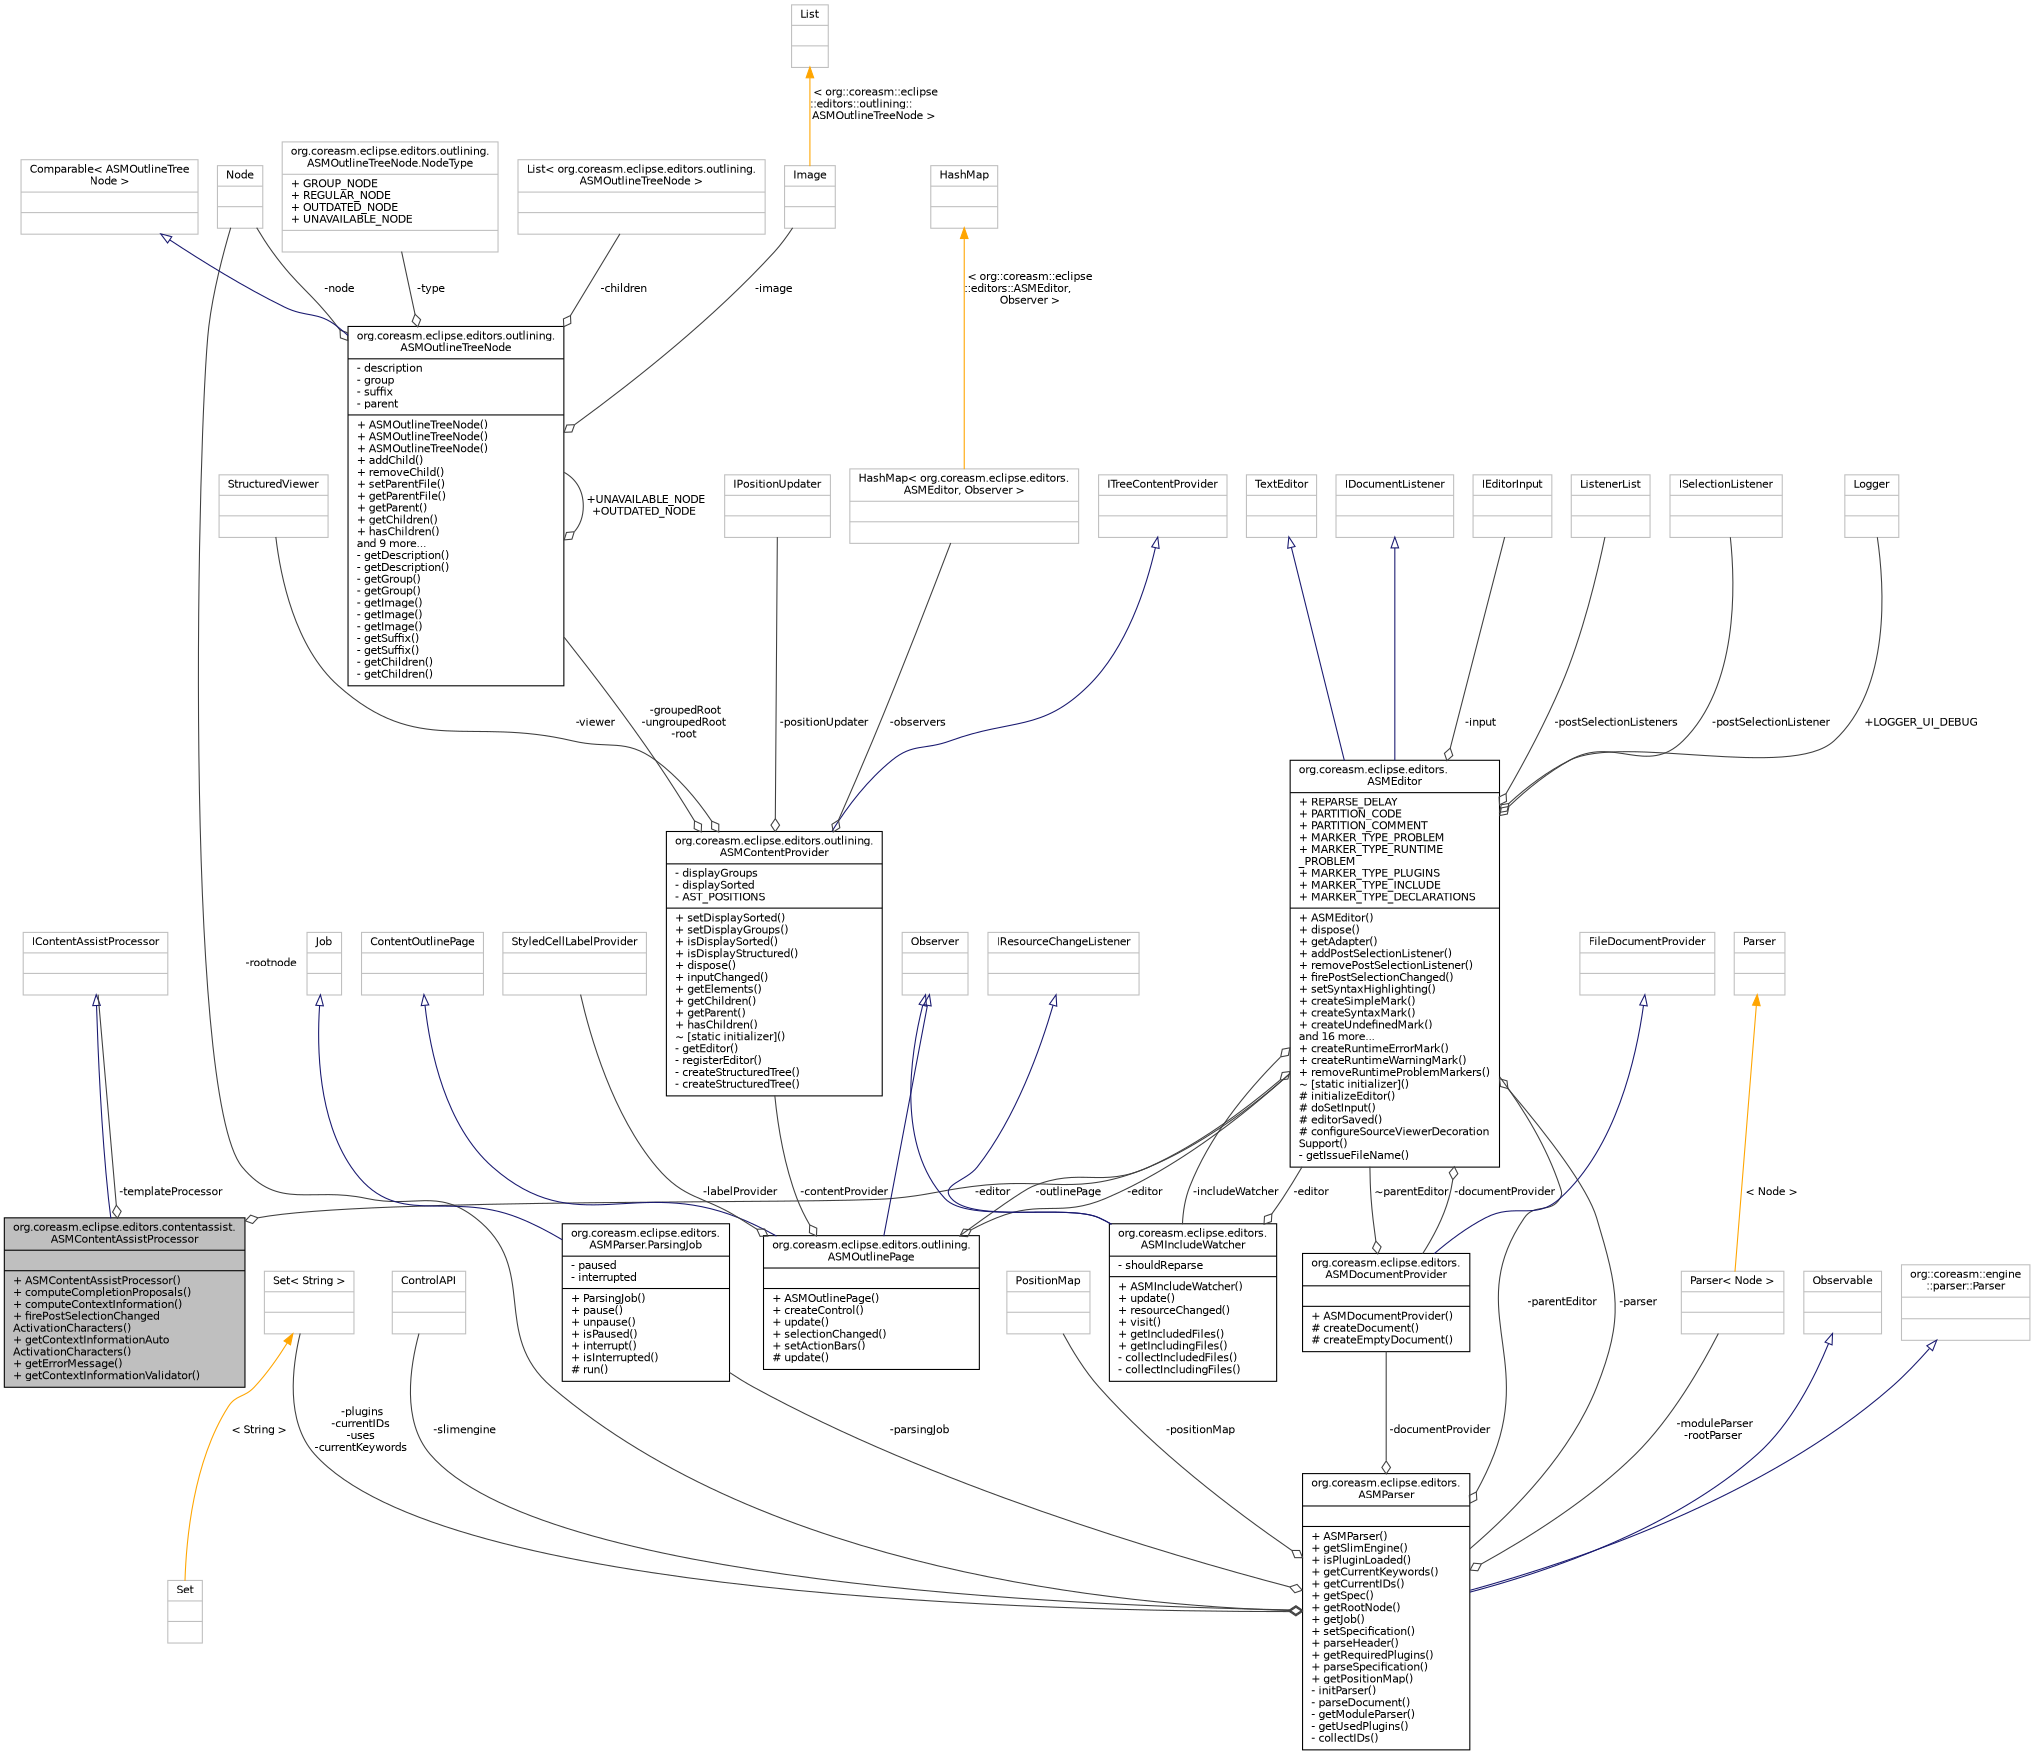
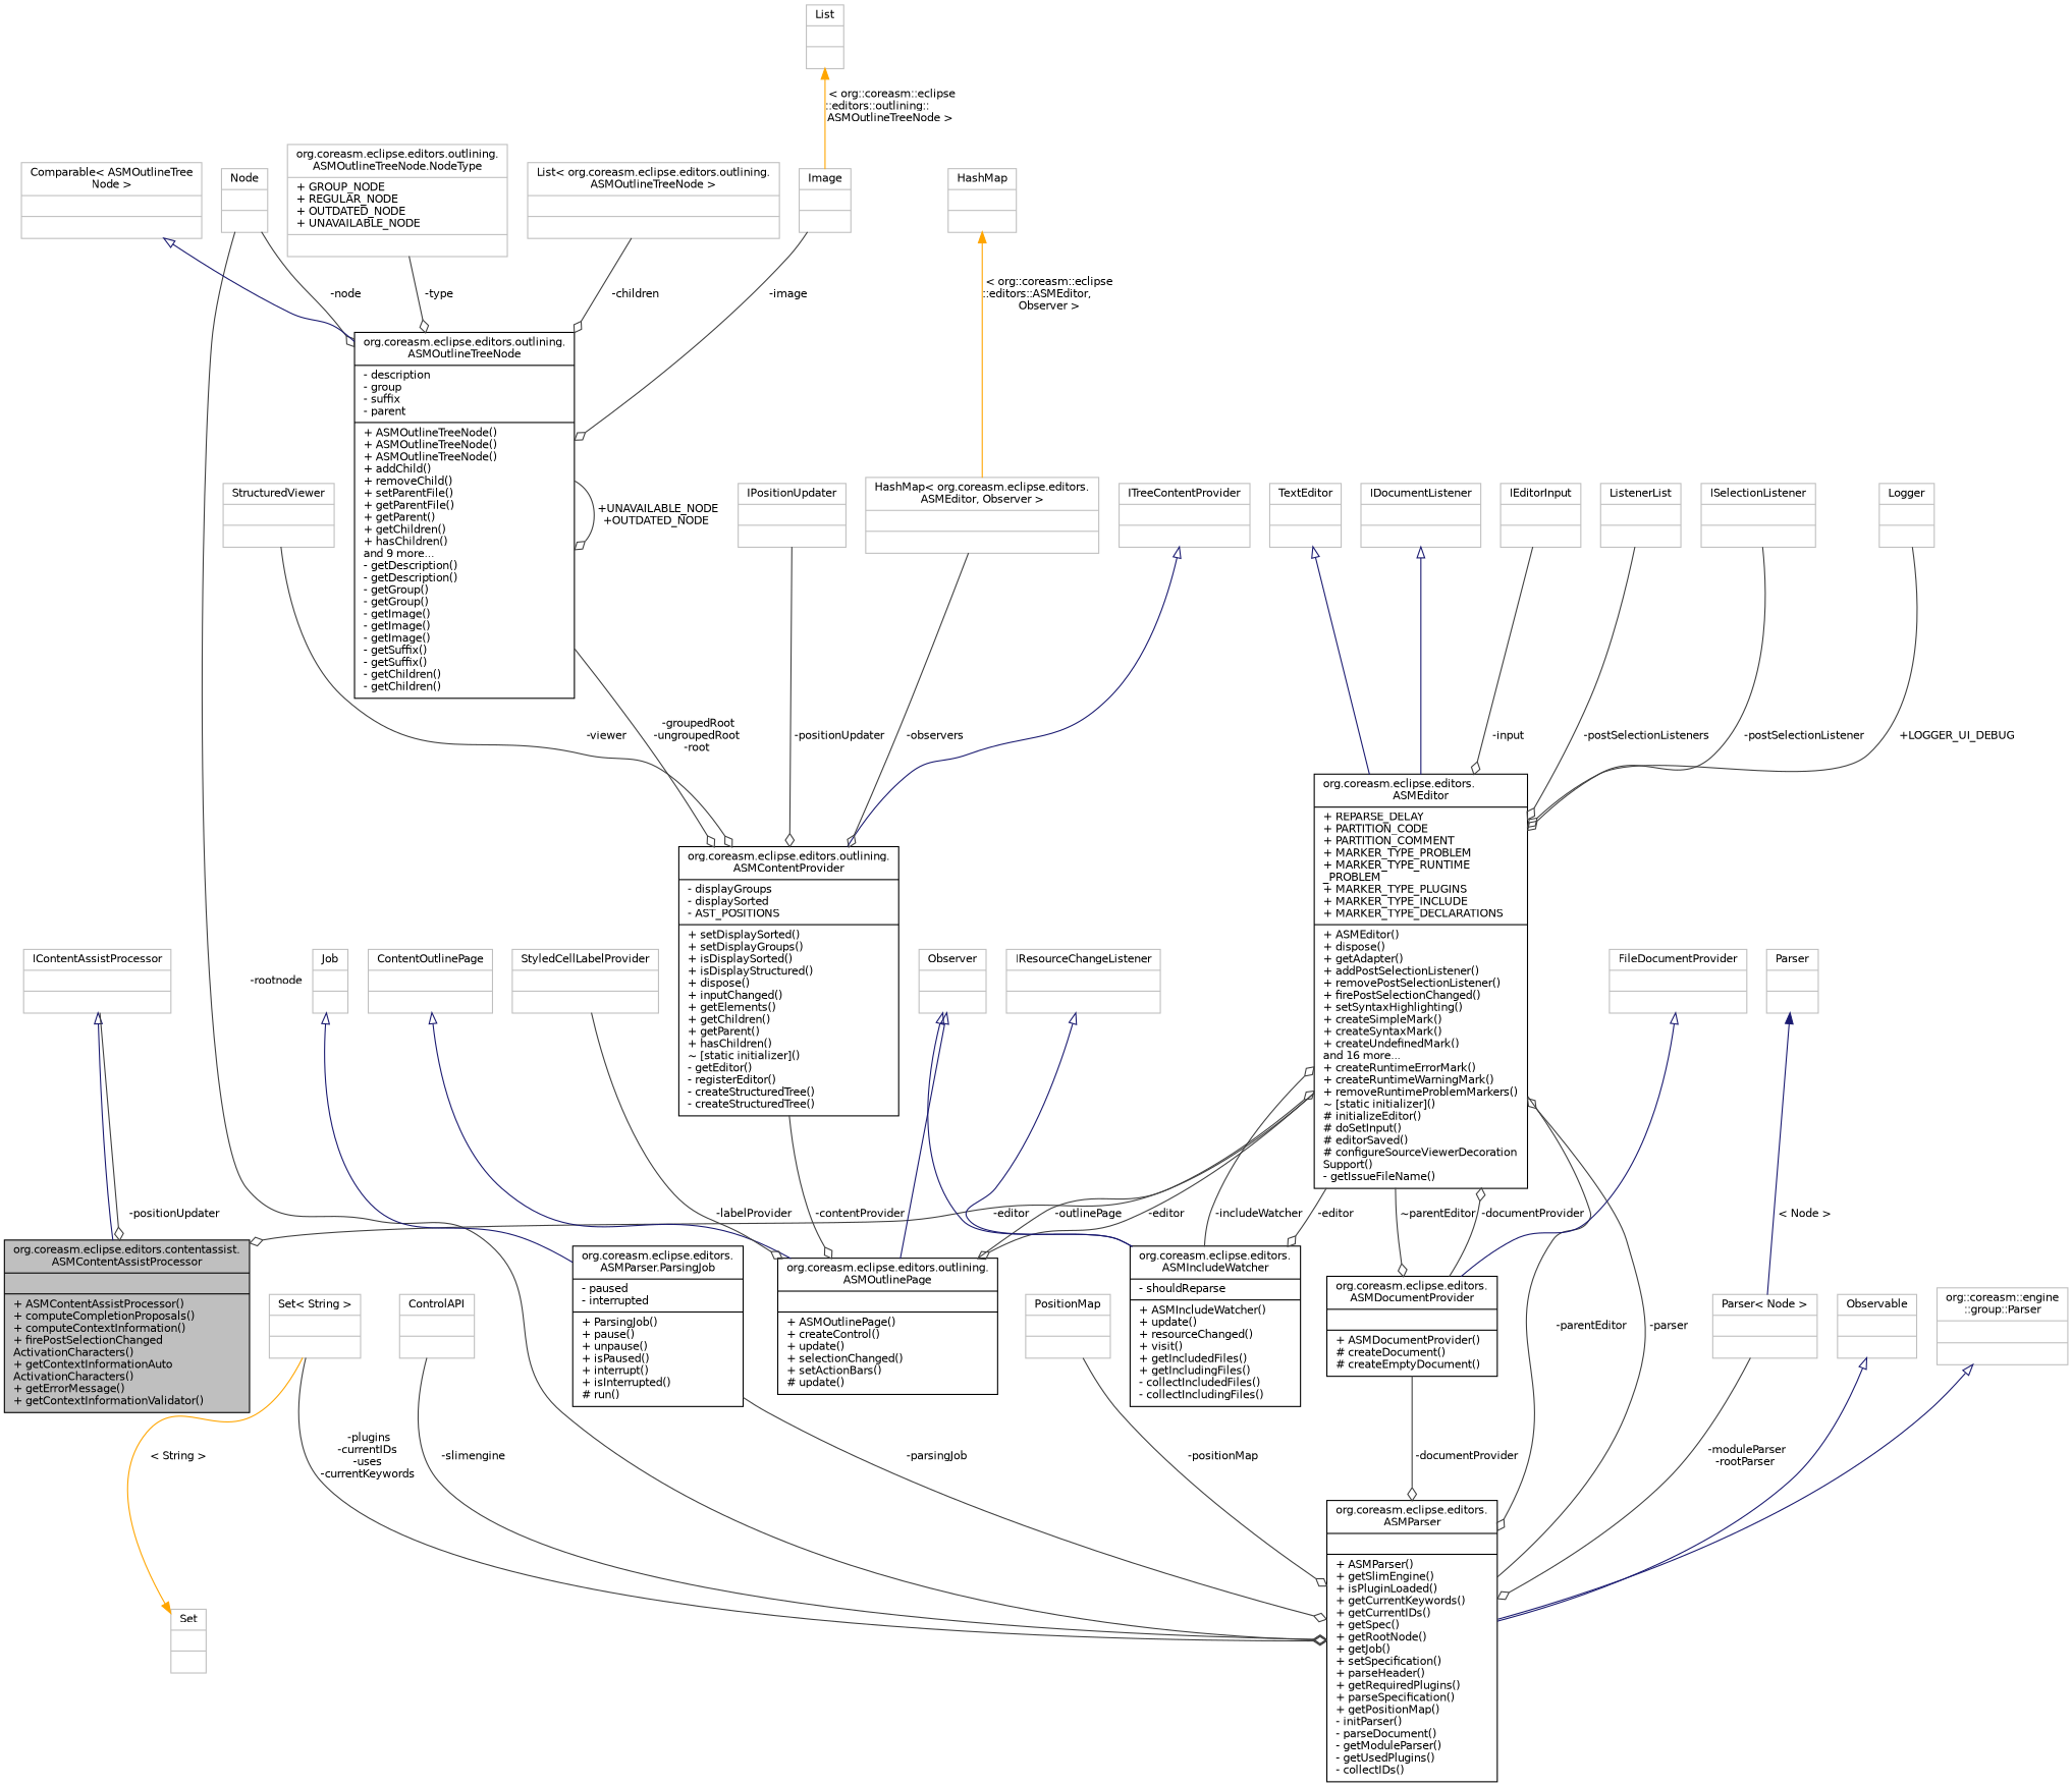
  digraph {
    node [color=grey75 fontname=Helvetica fontsize=10 shape=record]
    edge [color=grey25 fontname=Helvetica fontsize=10 labelfontname=Helvetica labelfontsize=10 style=solid arrowhead=odiamond]
    n1 [color=black fillcolor=grey75 fontcolor=black height=0.2 label="{org.coreasm.eclipse.editors.contentassist.\lASMContentAssistProcessor\n||+ ASMContentAssistProcessor()\l+ computeCompletionProposals()\l+ computeContextInformation()\l+ firePostSelectionChanged\lActivationCharacters()\l+ getContextInformationAuto\lActivationCharacters()\l+ getErrorMessage()\l+ getContextInformationValidator()\l}" style=filled width=0.4]
    n2 [height=0.2 label="{IContentAssistProcessor\n||}" width=0.4]
    n3 [color=black height=0.2 label="{org.coreasm.eclipse.editors.\lASMEditor\n|+ REPARSE_DELAY\l+ PARTITION_CODE\l+ PARTITION_COMMENT\l+ MARKER_TYPE_PROBLEM\l+ MARKER_TYPE_RUNTIME\l_PROBLEM\l+ MARKER_TYPE_PLUGINS\l+ MARKER_TYPE_INCLUDE\l+ MARKER_TYPE_DECLARATIONS\l|+ ASMEditor()\l+ dispose()\l+ getAdapter()\l+ addPostSelectionListener()\l+ removePostSelectionListener()\l+ firePostSelectionChanged()\l+ setSyntaxHighlighting()\l+ createSimpleMark()\l+ createSyntaxMark()\l+ createUndefinedMark()\land 16 more...\l+ createRuntimeErrorMark()\l+ createRuntimeWarningMark()\l+ removeRuntimeProblemMarkers()\l~ [static initializer]()\l# initializeEditor()\l# doSetInput()\l# editorSaved()\l# configureSourceViewerDecoration\lSupport()\l- getIssueFileName()\l}" width=0.4]
    n4 [color=black height=0.2 label="{org.coreasm.eclipse.editors.\lASMDocumentProvider\n||+ ASMDocumentProvider()\l# createDocument()\l# createEmptyDocument()\l}" width=0.4]
    n5 [color=black height=0.2 label="{org.coreasm.eclipse.editors.\lASMIncludeWatcher\n|- shouldReparse\l|+ ASMIncludeWatcher()\l+ update()\l+ resourceChanged()\l+ visit()\l+ getIncludedFiles()\l+ getIncludingFiles()\l- collectIncludedFiles()\l- collectIncludingFiles()\l}" width=0.4]
    n6 [color=black height=0.2 label="{org.coreasm.eclipse.editors.\lASMParser\n||+ ASMParser()\l+ getSlimEngine()\l+ isPluginLoaded()\l+ getCurrentKeywords()\l+ getCurrentIDs()\l+ getSpec()\l+ getRootNode()\l+ getJob()\l+ setSpecification()\l+ parseHeader()\l+ getRequiredPlugins()\l+ parseSpecification()\l+ getPositionMap()\l- initParser()\l- parseDocument()\l- getModuleParser()\l- getUsedPlugins()\l- collectIDs()\l}" width=0.4]
    n7 [color=black height=0.2 label="{org.coreasm.eclipse.editors.outlining.\lASMOutlinePage\n||+ ASMOutlinePage()\l+ createControl()\l+ update()\l+ selectionChanged()\l+ setActionBars()\l# update()\l}" width=0.4]
    n8 [height=0.2 label="{TextEditor\n||}" width=0.4]
    n9 [height=0.2 label="{IDocumentListener\n||}" width=0.4]
    n10 [height=0.2 label="{IEditorInput\n||}" width=0.4]
    n11 [height=0.2 label="{ListenerList\n||}" width=0.4]
    n12 [height=0.2 label="{ISelectionListener\n||}" width=0.4]
    n13 [height=0.2 label="{FileDocumentProvider\n||}" width=0.4]
    n14 [height=0.2 label="{Logger\n||}" width=0.4]
    n15 [height=0.2 label="{Observer\n||}" width=0.4]
    n16 [height=0.2 label="{IResourceChangeListener\n||}" width=0.4]
    n17 [height=0.2 label="{Observable\n||}" width=0.4]
-   n18 [height=0.2 label="{org::coreasm::engine\l::parser::Parser\n||}" width=0.4]
+   n18 [height=0.2 label="{org::coreasm::engine\l::group::Parser\n||}" width=0.4]
    n19 [height=0.2 label="{ControlAPI\n||}" width=0.4]
    n20 [height=0.2 label="{Node\n||}" width=0.4]
    n21 [color=black height=0.2 label="{org.coreasm.eclipse.editors.outlining.\lASMOutlineTreeNode\n|- description\l- group\l- suffix\l- parent\l|+ ASMOutlineTreeNode()\l+ ASMOutlineTreeNode()\l+ ASMOutlineTreeNode()\l+ addChild()\l+ removeChild()\l+ setParentFile()\l+ getParentFile()\l+ getParent()\l+ getChildren()\l+ hasChildren()\land 9 more...\l- getDescription()\l- getDescription()\l- getGroup()\l- getGroup()\l- getImage()\l- getImage()\l- getImage()\l- getSuffix()\l- getSuffix()\l- getChildren()\l- getChildren()\l}" width=0.4]
    n22 [color=black height=0.2 label="{org.coreasm.eclipse.editors.outlining.\lASMContentProvider\n|- displayGroups\l- displaySorted\l- AST_POSITIONS\l|+ setDisplaySorted()\l+ setDisplayGroups()\l+ isDisplaySorted()\l+ isDisplayStructured()\l+ dispose()\l+ inputChanged()\l+ getElements()\l+ getChildren()\l+ getParent()\l+ hasChildren()\l~ [static initializer]()\l- getEditor()\l- registerEditor()\l- createStructuredTree()\l- createStructuredTree()\l}" width=0.4]
    n23 [color=black height=0.2 label="{org.coreasm.eclipse.editors.\lASMParser.ParsingJob\n|- paused\l- interrupted\l|+ ParsingJob()\l+ pause()\l+ unpause()\l+ isPaused()\l+ interrupt()\l+ isInterrupted()\l# run()\l}" width=0.4]
    n24 [height=0.2 label="{Job\n||}" width=0.4]
    n25 [height=0.2 label="{Set\< String \>\n||}" width=0.4]
    n26 [height=0.2 label="{Set\n||}" width=0.4]
    n27 [height=0.2 label="{PositionMap\n||}" width=0.4]
    n28 [height=0.2 label="{Parser\< Node \>\n||}" width=0.4]
    n29 [height=0.2 label="{Parser\n||}" width=0.4]
    n30 [height=0.2 label="{ContentOutlinePage\n||}" width=0.4]
    n31 [height=0.2 label="{ITreeContentProvider\n||}" width=0.4]
    n32 [height=0.2 label="{StructuredViewer\n||}" width=0.4]
    n33 [height=0.2 label="{HashMap\< org.coreasm.eclipse.editors.\lASMEditor, Observer \>\n||}" width=0.4]
    n34 [height=0.2 label="{HashMap\n||}" width=0.4]
    n35 [height=0.2 label="{Comparable\< ASMOutlineTree\lNode \>\n||}" width=0.4]
    n36 [height=0.2 label="{org.coreasm.eclipse.editors.outlining.\lASMOutlineTreeNode.NodeType\n|+ GROUP_NODE\l+ REGULAR_NODE\l+ OUTDATED_NODE\l+ UNAVAILABLE_NODE\l|}" width=0.4]
    n37 [height=0.2 label="{List\< org.coreasm.eclipse.editors.outlining.\lASMOutlineTreeNode \>\n||}" width=0.4]
    n38 [height=0.2 label="{List\n||}" width=0.4]
    n39 [height=0.2 label="{Image\n||}" width=0.4]
    n40 [height=0.2 label="{IPositionUpdater\n||}" width=0.4]
    n41 [height=0.2 label="{StyledCellLabelProvider\n||}" width=0.4]
    n2 -> n1 [arrowtail=onormal color=midnightblue dir=back arrowhead=""]
-   n2 -> n1 [label=" -templateProcessor"]
+   n2 -> n1 [label=" -positionUpdater"]
    n3 -> n1 [label=" -editor"]
    n3 -> n4 [label=" ~parentEditor"]
    n3 -> n5 [label=" -editor"]
    n3 -> n6 [label=" -parentEditor"]
    n3 -> n7 [label=" -editor"]
    n4 -> n3 [label=" -documentProvider"]
    n4 -> n6 [label=" -documentProvider"]
    n5 -> n3 [label=" -includeWatcher"]
    n6 -> n3 [label=" -parser"]
    n7 -> n3 [label=" -outlinePage"]
    n8 -> n3 [arrowtail=onormal color=midnightblue dir=back arrowhead=""]
    n9 -> n3 [arrowtail=onormal color=midnightblue dir=back arrowhead=""]
    n10 -> n3 [label=" -input"]
    n11 -> n3 [label=" -postSelectionListeners"]
    n12 -> n3 [label=" -postSelectionListener"]
    n13 -> n4 [arrowtail=onormal color=midnightblue dir=back arrowhead=""]
    n14 -> n3 [label=" +LOGGER_UI_DEBUG"]
    n15 -> n5 [arrowtail=onormal color=midnightblue dir=back arrowhead=""]
    n15 -> n7 [arrowtail=onormal color=midnightblue dir=back arrowhead=""]
    n16 -> n5 [arrowtail=onormal color=midnightblue dir=back arrowhead=""]
    n17 -> n6 [arrowtail=onormal color=midnightblue dir=back arrowhead=""]
    n18 -> n6 [arrowtail=onormal color=midnightblue dir=back arrowhead=""]
    n19 -> n6 [label=" -slimengine"]
    n20 -> n6 [label=" -rootnode"]
    n20 -> n21 [label=" -node"]
    n21 -> n21 [label=" +UNAVAILABLE_NODE\n+OUTDATED_NODE"]
    n21 -> n22 [label=" -groupedRoot\n-ungroupedRoot\n-root"]
    n22 -> n7 [label=" -contentProvider"]
    n23 -> n6 [label=" -parsingJob"]
    n24 -> n23 [arrowtail=onormal color=midnightblue dir=back arrowhead=""]
    n25 -> n6 [label=" -plugins\n-currentIDs\n-uses\n-currentKeywords"]
-   n25 -> n26 [color=orange dir=back label=" \< String \>" arrowhead=""]
+   n26 -> n25 [color=orange dir=back label=" \< String \>" arrowhead=""]
    n27 -> n6 [label=" -positionMap"]
    n28 -> n6 [label=" -moduleParser\n-rootParser"]
-   n29 -> n28 [color=orange dir=back label=" \< Node \>" arrowhead=""]
+   n29 -> n28 [color=midnightblue dir=back label=" \< Node \>" arrowhead=""]
    n30 -> n7 [arrowtail=onormal color=midnightblue dir=back arrowhead=""]
    n31 -> n22 [arrowtail=onormal color=midnightblue dir=back arrowhead=""]
    n32 -> n22 [label=" -viewer"]
    n33 -> n22 [label=" -observers"]
    n34 -> n33 [color=orange dir=back label=" \< org::coreasm::eclipse\l::editors::ASMEditor,\l Observer \>" arrowhead=""]
    n35 -> n21 [arrowtail=onormal color=midnightblue dir=back arrowhead=""]
    n36 -> n21 [label=" -type"]
    n37 -> n21 [label=" -children"]
    n38 -> n39 [color=orange dir=back label=" \< org::coreasm::eclipse\l::editors::outlining::\lASMOutlineTreeNode \>" arrowhead=""]
    n39 -> n21 [label=" -image"]
    n40 -> n22 [label=" -positionUpdater"]
    n41 -> n7 [label=" -labelProvider"]
  }
